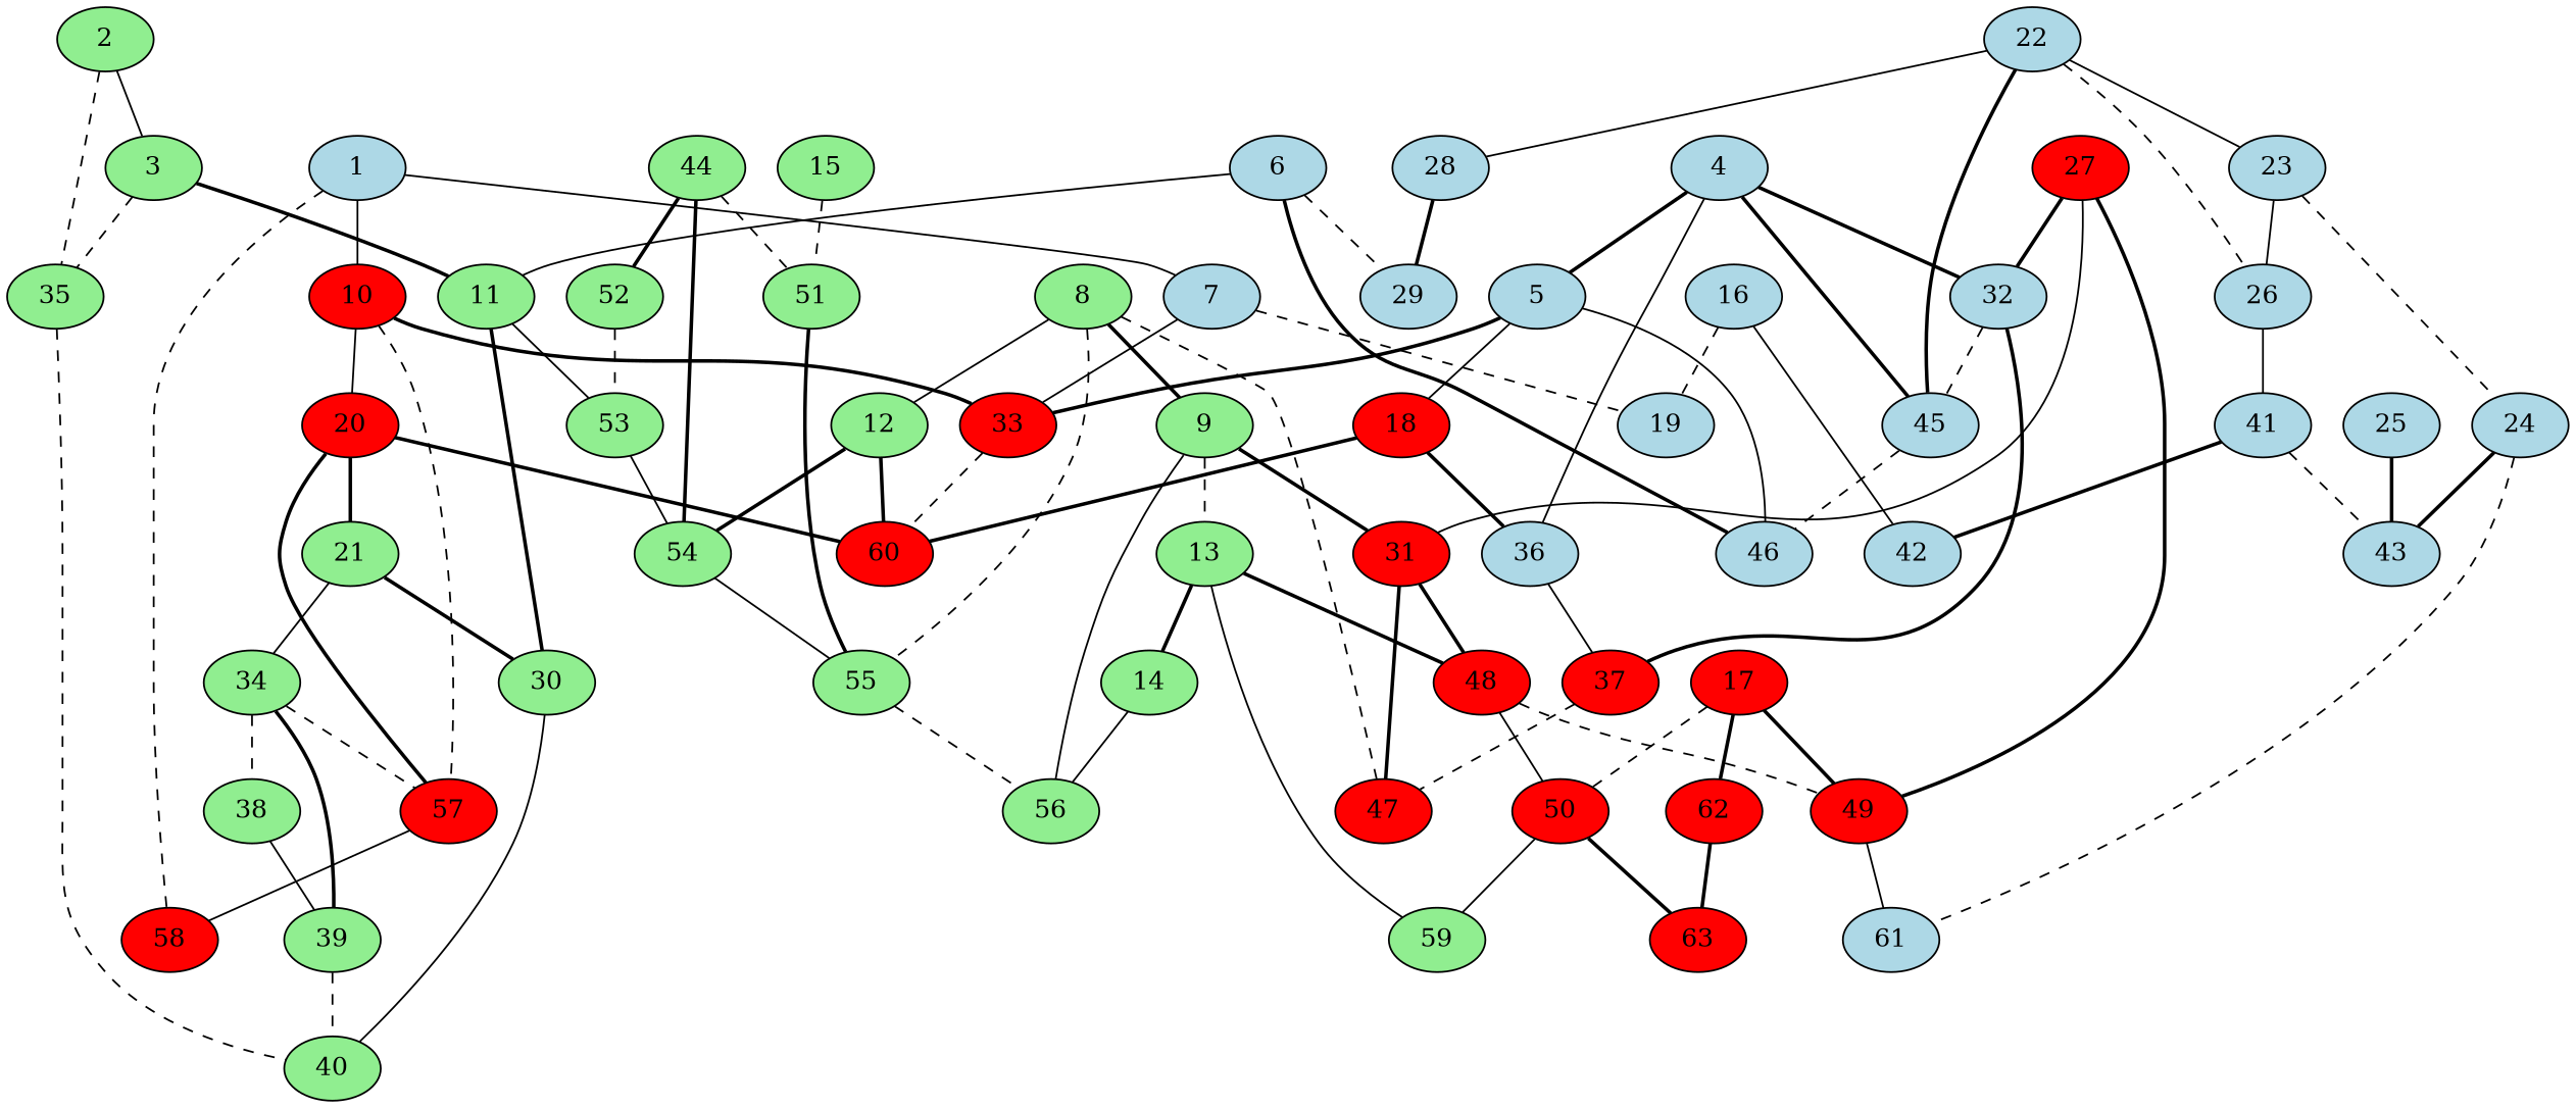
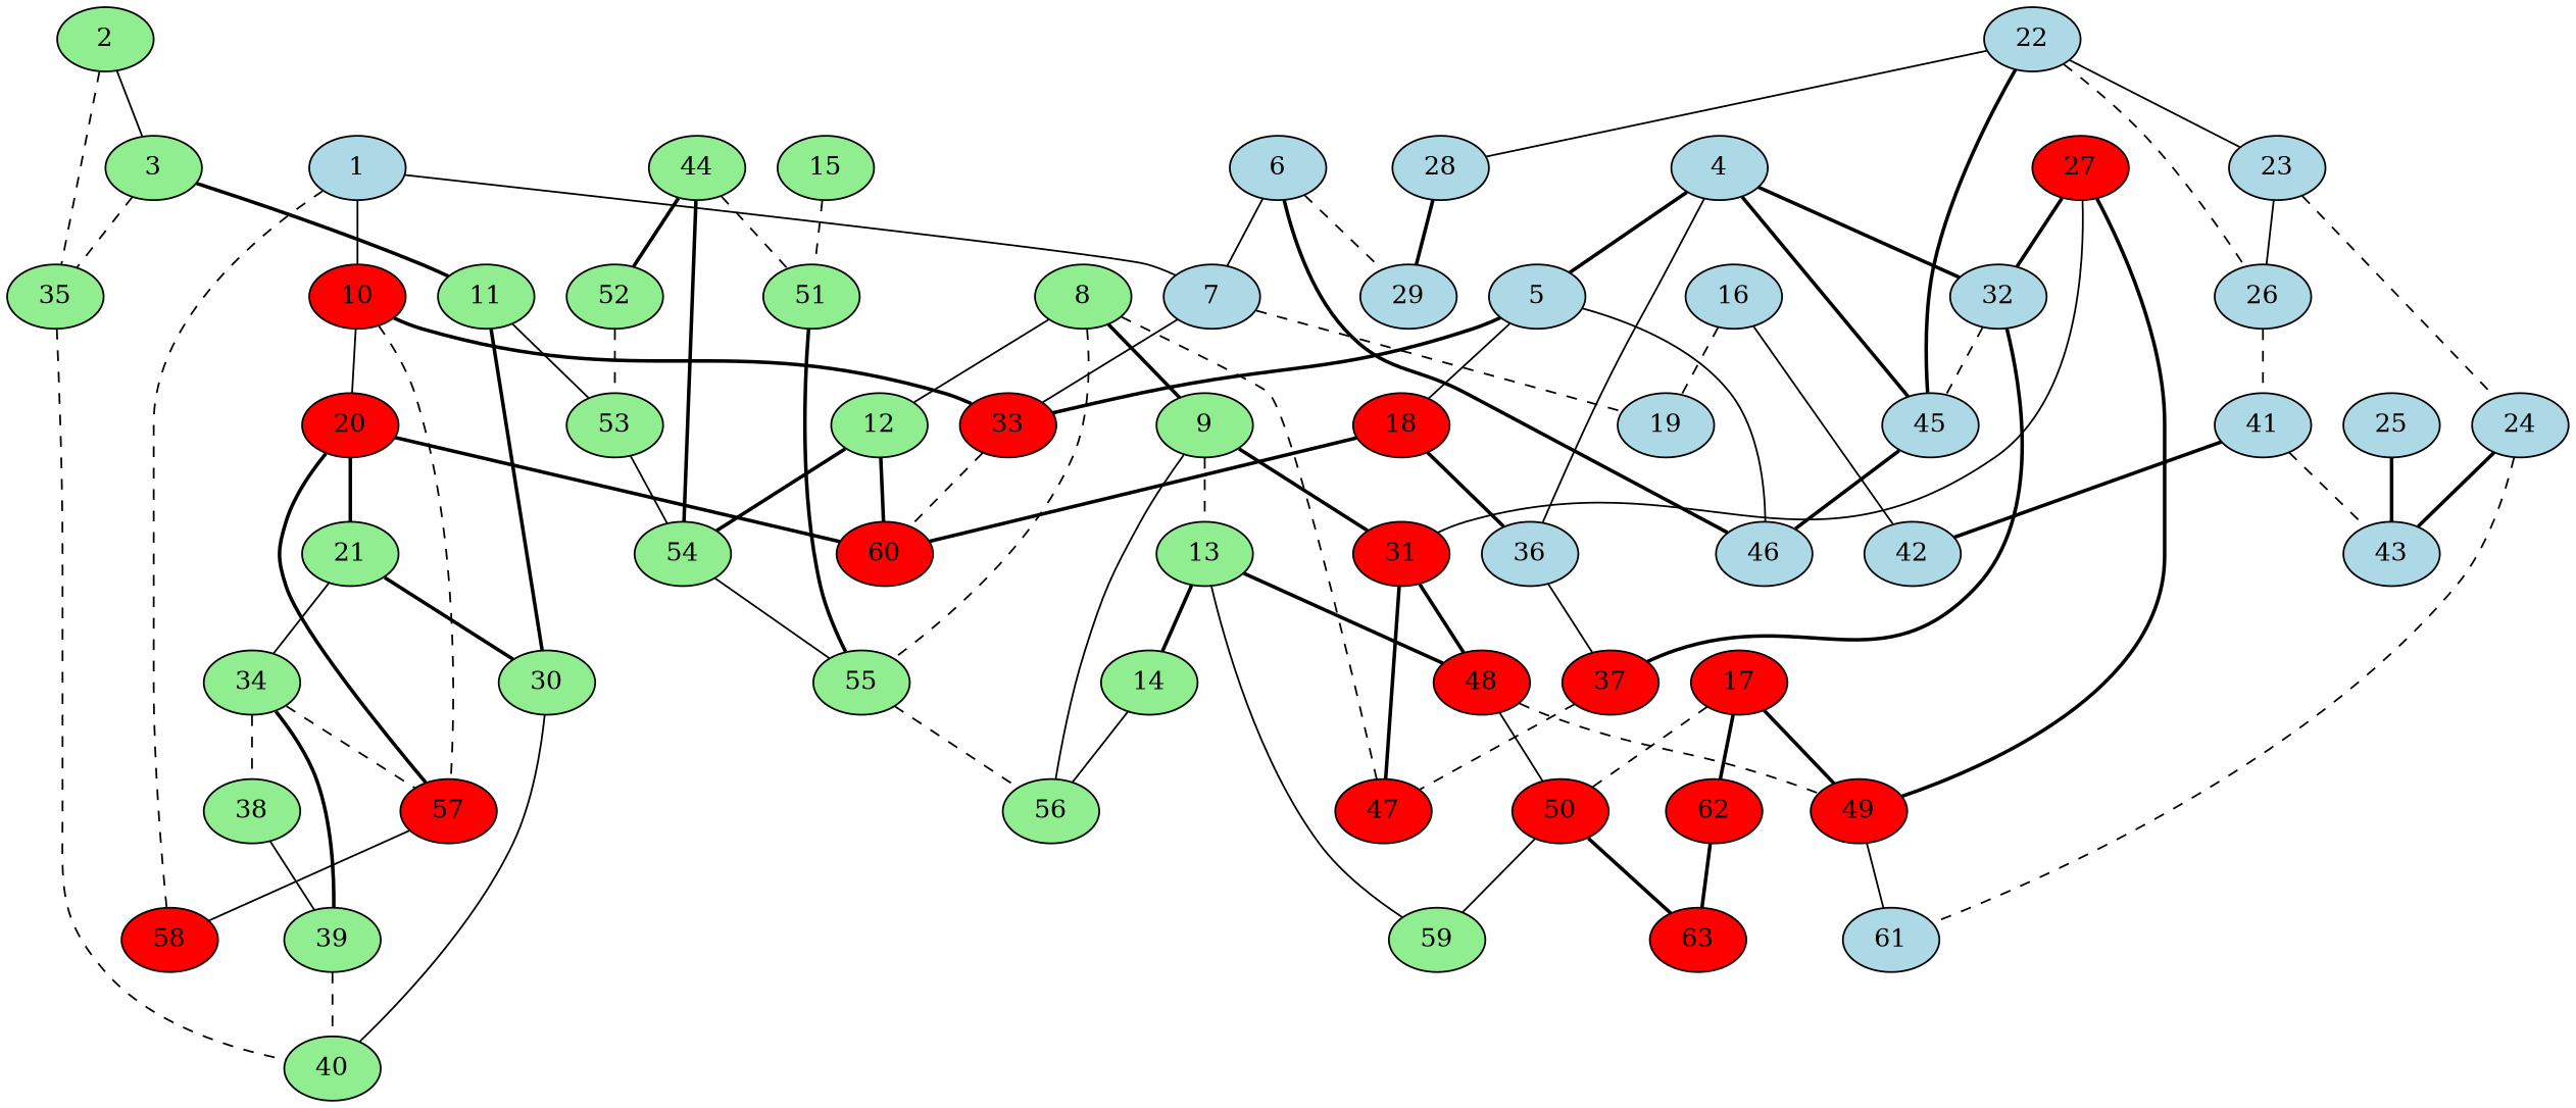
  graph {
    node [fillcolor=lightgreen style=filled]
    edge [style=bold]
    20 [fillcolor=red]
    21
    60 [fillcolor=red]
    57 [fillcolor=red]
    34
    30
    58 [fillcolor=red]
    39
    38
    40
    2
    35
    3
    11
    53
    43 [fillcolor=lightblue]
    29 [fillcolor=lightblue]
    7 [fillcolor=lightblue]
    33 [fillcolor=red]
    19 [fillcolor=lightblue]
    46 [fillcolor=lightblue]
    42 [fillcolor=lightblue]
    10 [fillcolor=red]
    41 [fillcolor=lightblue]
    37 [fillcolor=red]
    47 [fillcolor=red]
    5 [fillcolor=lightblue]
    18 [fillcolor=red]
    36 [fillcolor=lightblue]
    44
    51
    52
    54
    55
    56
    28 [fillcolor=lightblue]
    22 [fillcolor=lightblue]
    23 [fillcolor=lightblue]
    26 [fillcolor=lightblue]
    45 [fillcolor=lightblue]
    24 [fillcolor=lightblue]
    61 [fillcolor=lightblue]
    48 [fillcolor=red]
    49 [fillcolor=red]
    50 [fillcolor=red]
    59
    63 [fillcolor=red]
    27 [fillcolor=red]
    31 [fillcolor=red]
    32 [fillcolor=lightblue]
    6 [fillcolor=lightblue]
    17 [fillcolor=red]
    62 [fillcolor=red]
    13
    14
    15
    9
    12
    25 [fillcolor=lightblue]
    16 [fillcolor=lightblue]
    1 [fillcolor=lightblue]
    8
    4 [fillcolor=lightblue]
    20 -- 21
    20 -- 60
    20 -- 57
    21 -- 34 [style=solid]
    21 -- 30
    57 -- 58 [style=solid]
    34 -- 57 [style=dashed]
    34 -- 39
    34 -- 38 [style=dashed]
    30 -- 40 [style=solid]
    39 -- 40 [style=dashed]
    38 -- 39 [style=solid]
    2 -- 35 [style=dashed]
    2 -- 3 [style=solid]
    35 -- 40 [style=dashed]
    3 -- 35 [style=dashed]
    3 -- 11
    11 -- 30
    11 -- 53 [style=solid]
    53 -- 54 [style=solid]
    7 -- 33 [style=solid]
    7 -- 19 [style=dashed]
    33 -- 60 [style=dashed]
    10 -- 20 [style=solid]
    10 -- 57 [style=dashed]
    10 -- 33
    41 -- 43 [style=dashed]
    41 -- 42
    37 -- 47 [style=dashed]
    5 -- 33
    5 -- 46 [style=solid]
    5 -- 18 [style=solid]
    18 -- 60
    18 -- 36
    36 -- 37 [style=solid]
    44 -- 51 [style=dashed]
    44 -- 52
    44 -- 54
    51 -- 55
    52 -- 53 [style=dashed]
    54 -- 55 [style=solid]
    55 -- 56 [style=dashed]
    28 -- 29
    22 -- 28 [style=solid]
    22 -- 23 [style=solid]
    22 -- 26 [style=dashed]
    22 -- 45
    23 -- 26 [style=solid]
    23 -- 24 [style=dashed]
-   26 -- 41 [style=solid]
-   45 -- 46 [style=dashed]
+   26 -- 41 [style=dashed]
+   45 -- 46
    24 -- 43
    24 -- 61 [style=dashed]
    48 -- 49 [style=dashed]
    48 -- 50 [style=solid]
    49 -- 61 [style=solid]
    50 -- 59 [style=solid]
    50 -- 63
    27 -- 49
    27 -- 31 [style=solid]
    27 -- 32
    31 -- 47
    31 -- 48
    32 -- 37
    32 -- 45 [style=dashed]
    6 -- 29 [style=dashed]
-   6 -- 11 [style=solid]
+   6 -- 7 [style=solid]
    6 -- 46
    17 -- 49
    17 -- 50 [style=dashed]
    17 -- 62
    62 -- 63
    13 -- 48
    13 -- 59 [style=solid]
    13 -- 14
    14 -- 56 [style=solid]
    15 -- 51 [style=dashed]
    9 -- 56 [style=solid]
    9 -- 31
    9 -- 13 [style=dashed]
    12 -- 60
    12 -- 54
    25 -- 43
    16 -- 19 [style=dashed]
    16 -- 42 [style=solid]
    1 -- 58 [style=dashed]
    1 -- 7 [style=solid]
    1 -- 10 [style=solid]
    8 -- 47 [style=dashed]
    8 -- 55 [style=dashed]
    8 -- 9
    8 -- 12 [style=solid]
    4 -- 5
    4 -- 36 [style=solid]
    4 -- 45
    4 -- 32
  }
